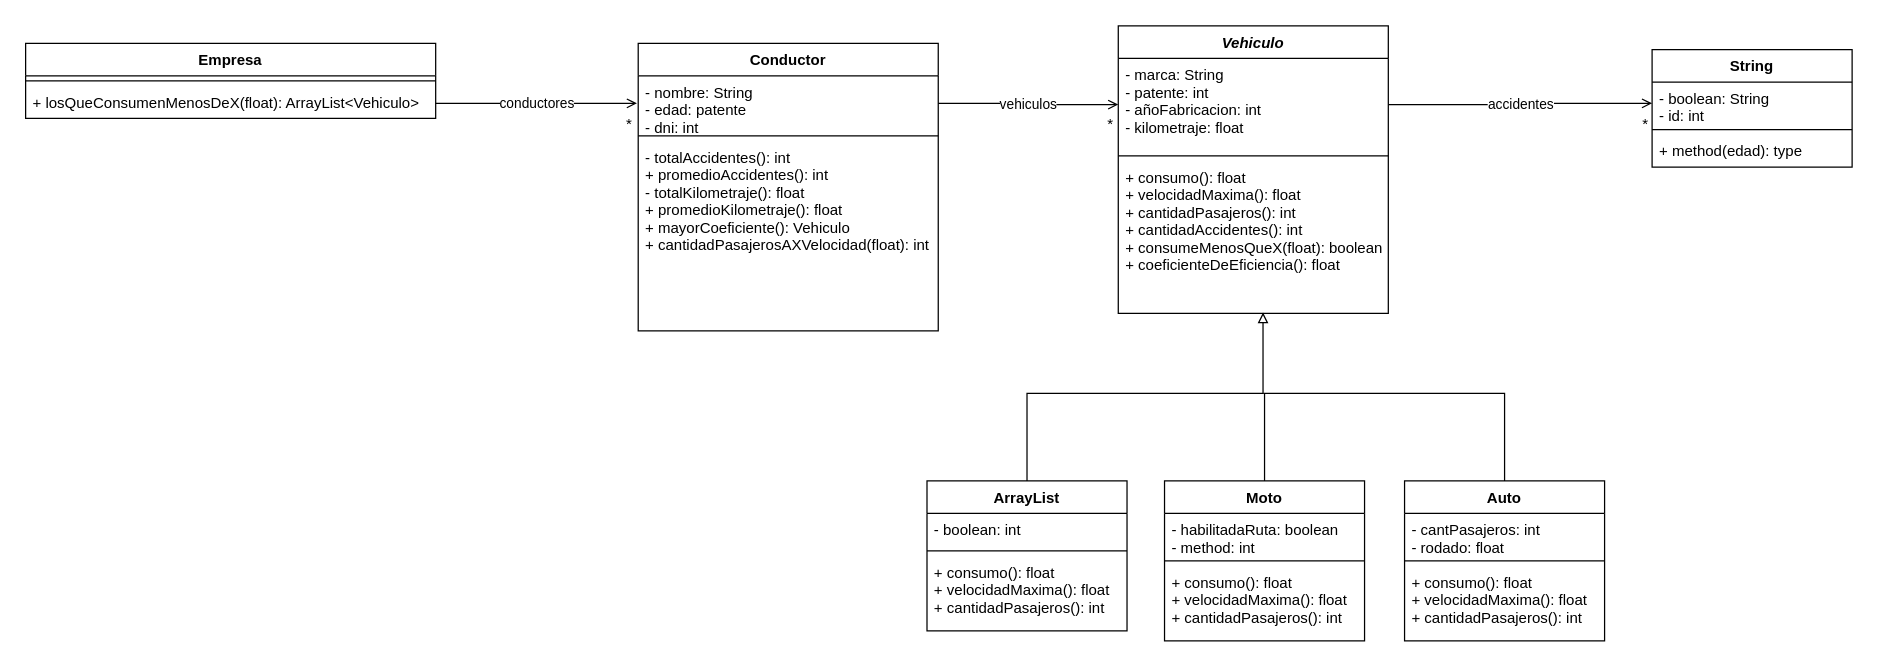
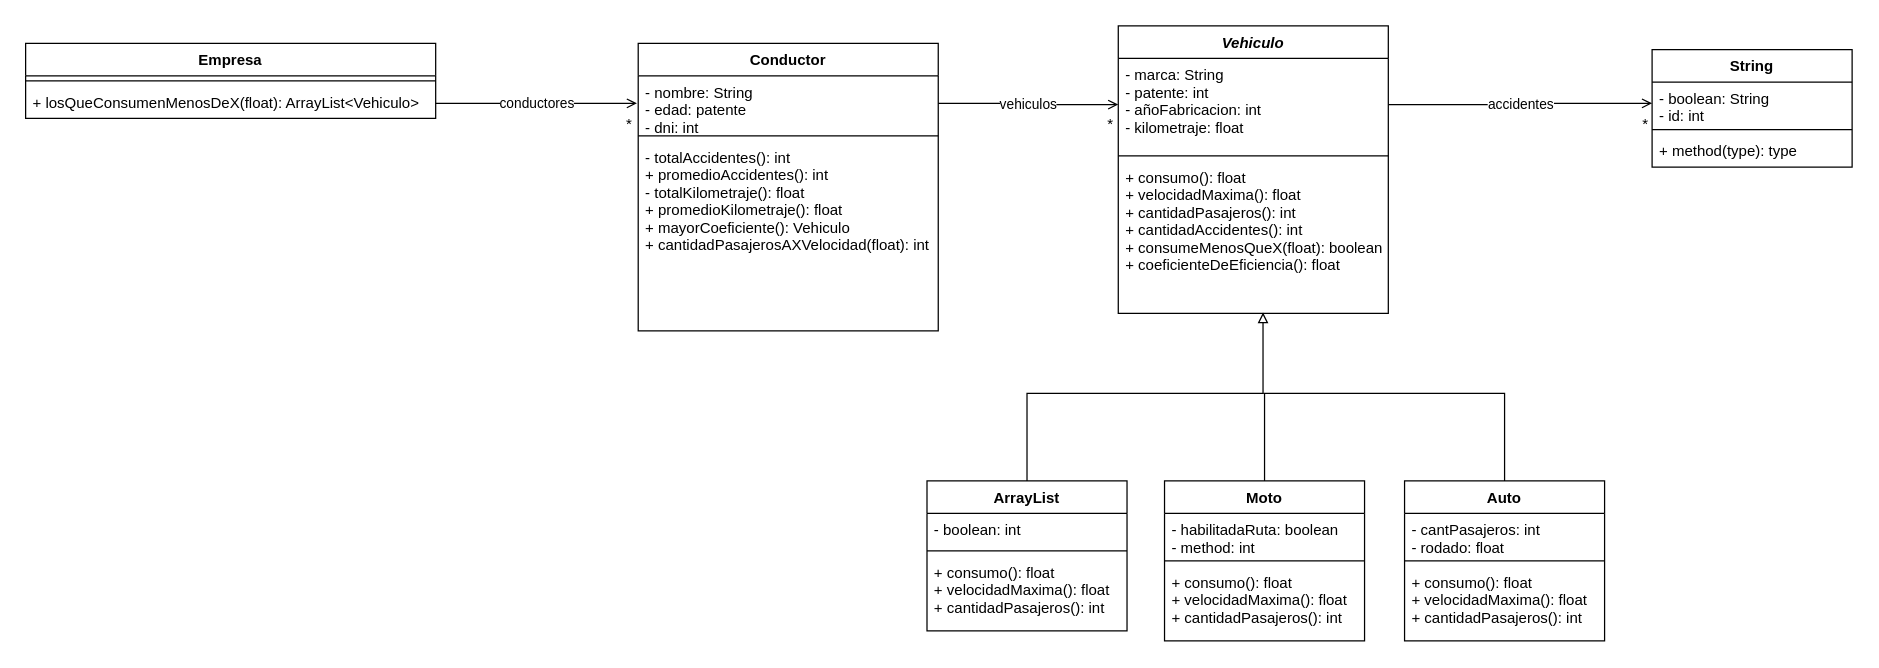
  <mxCell id="0" />
  <mxCell id="1" parent="0" />
  <mxCell id="2" value="Vehiculo" style="swimlane;fontStyle=3;align=center;verticalAlign=top;childLayout=stackLayout;horizontal=1;startSize=26;horizontalStack=0;resizeParent=1;resizeParentMax=0;resizeLast=0;collapsible=1;marginBottom=0;" parent="1" vertex="1"><mxGeometry x="894" y="20" width="216" height="230" as="geometry" /></mxCell>
  <mxCell id="3" value="- marca: String&#10;- patente: int&#10;- añoFabricacion: int&#10;- kilometraje: float" style="text;strokeColor=none;fillColor=none;align=left;verticalAlign=top;spacingLeft=4;spacingRight=4;overflow=hidden;rotatable=0;points=[[0,0.5],[1,0.5]];portConstraint=eastwest;" parent="2" vertex="1"><mxGeometry y="26" width="216" height="74" as="geometry" /></mxCell>
  <mxCell id="4" value="" style="line;strokeWidth=1;fillColor=none;align=left;verticalAlign=middle;spacingTop=-1;spacingLeft=3;spacingRight=3;rotatable=0;labelPosition=right;points=[];portConstraint=eastwest;" parent="2" vertex="1"><mxGeometry y="100" width="216" height="8" as="geometry" /></mxCell>
  <mxCell id="5" value="+ consumo(): float&#10;+ velocidadMaxima(): float&#10;+ cantidadPasajeros(): int&#10;+ cantidadAccidentes(): int&#10;+ consumeMenosQueX(float): boolean&#10;+ coeficienteDeEficiencia(): float" style="text;strokeColor=none;fillColor=none;align=left;verticalAlign=top;spacingLeft=4;spacingRight=4;overflow=hidden;rotatable=0;points=[[0,0.5],[1,0.5]];portConstraint=eastwest;" parent="2" vertex="1"><mxGeometry y="108" width="216" height="122" as="geometry" /></mxCell>
  <mxCell id="6" value="String" style="swimlane;fontStyle=1;align=center;verticalAlign=top;childLayout=stackLayout;horizontal=1;startSize=26;horizontalStack=0;resizeParent=1;resizeParentMax=0;resizeLast=0;collapsible=1;marginBottom=0;" parent="1" vertex="1"><mxGeometry x="1321" y="39" width="160" height="94" as="geometry" /></mxCell>
  <mxCell id="7" value="- boolean: String&#10;- id: int" style="text;strokeColor=none;fillColor=none;align=left;verticalAlign=top;spacingLeft=4;spacingRight=4;overflow=hidden;rotatable=0;points=[[0,0.5],[1,0.5]];portConstraint=eastwest;" parent="6" vertex="1"><mxGeometry y="26" width="160" height="34" as="geometry" /></mxCell>
  <mxCell id="8" value="" style="line;strokeWidth=1;fillColor=none;align=left;verticalAlign=middle;spacingTop=-1;spacingLeft=3;spacingRight=3;rotatable=0;labelPosition=right;points=[];portConstraint=eastwest;" parent="6" vertex="1"><mxGeometry y="60" width="160" height="8" as="geometry" /></mxCell>
- <mxCell id="9" value="+ method(edad): type" style="text;strokeColor=none;fillColor=none;align=left;verticalAlign=top;spacingLeft=4;spacingRight=4;overflow=hidden;rotatable=0;points=[[0,0.5],[1,0.5]];portConstraint=eastwest;" parent="6" vertex="1"><mxGeometry y="68" width="160" height="26" as="geometry" /></mxCell>
+ <mxCell id="9" value="+ method(type): type" style="text;strokeColor=none;fillColor=none;align=left;verticalAlign=top;spacingLeft=4;spacingRight=4;overflow=hidden;rotatable=0;points=[[0,0.5],[1,0.5]];portConstraint=eastwest;" parent="6" vertex="1"><mxGeometry y="68" width="160" height="26" as="geometry" /></mxCell>
  <mxCell id="10" value="accidentes" style="edgeStyle=orthogonalEdgeStyle;rounded=0;orthogonalLoop=1;jettySize=auto;html=1;exitX=1;exitY=0.5;exitDx=0;exitDy=0;entryX=0;entryY=0.5;entryDx=0;entryDy=0;endArrow=open;endFill=0;" parent="1" source="3" target="7" edge="1"><mxGeometry relative="1" as="geometry" /></mxCell>
  <mxCell id="11" value="*" style="text;html=1;strokeColor=none;fillColor=none;align=center;verticalAlign=middle;whiteSpace=wrap;rounded=0;" parent="1" vertex="1"><mxGeometry x="1311" y="94" width="10" height="10" as="geometry" /></mxCell>
  <mxCell id="12" value="Conductor" style="swimlane;fontStyle=1;align=center;verticalAlign=top;childLayout=stackLayout;horizontal=1;startSize=26;horizontalStack=0;resizeParent=1;resizeParentMax=0;resizeLast=0;collapsible=1;marginBottom=0;" parent="1" vertex="1"><mxGeometry x="510" y="34" width="240" height="230" as="geometry" /></mxCell>
  <mxCell id="13" value="- nombre: String&#10;- edad: patente&#10;- dni: int" style="text;strokeColor=none;fillColor=none;align=left;verticalAlign=top;spacingLeft=4;spacingRight=4;overflow=hidden;rotatable=0;points=[[0,0.5],[1,0.5]];portConstraint=eastwest;" parent="12" vertex="1"><mxGeometry y="26" width="240" height="44" as="geometry" /></mxCell>
  <mxCell id="14" value="" style="line;strokeWidth=1;fillColor=none;align=left;verticalAlign=middle;spacingTop=-1;spacingLeft=3;spacingRight=3;rotatable=0;labelPosition=right;points=[];portConstraint=eastwest;" parent="12" vertex="1"><mxGeometry y="70" width="240" height="8" as="geometry" /></mxCell>
  <mxCell id="15" value="- totalAccidentes(): int&#10;+ promedioAccidentes(): int&#10;- totalKilometraje(): float&#10;+ promedioKilometraje(): float&#10;+ mayorCoeficiente(): Vehiculo&#10;+ cantidadPasajerosAXVelocidad(float): int&#10;" style="text;strokeColor=none;fillColor=none;align=left;verticalAlign=top;spacingLeft=4;spacingRight=4;overflow=hidden;rotatable=0;points=[[0,0.5],[1,0.5]];portConstraint=eastwest;" parent="12" vertex="1"><mxGeometry y="78" width="240" height="152" as="geometry" /></mxCell>
  <mxCell id="16" value="vehiculos" style="edgeStyle=orthogonalEdgeStyle;rounded=0;orthogonalLoop=1;jettySize=auto;html=1;exitX=1;exitY=0.5;exitDx=0;exitDy=0;endArrow=open;endFill=0;" parent="1" source="13" target="3" edge="1"><mxGeometry relative="1" as="geometry" /></mxCell>
  <mxCell id="17" value="*" style="text;html=1;strokeColor=none;fillColor=none;align=center;verticalAlign=middle;whiteSpace=wrap;rounded=0;" parent="1" vertex="1"><mxGeometry x="883" y="94" width="10" height="10" as="geometry" /></mxCell>
  <mxCell id="18" style="edgeStyle=orthogonalEdgeStyle;rounded=0;orthogonalLoop=1;jettySize=auto;html=1;exitX=0.5;exitY=0;exitDx=0;exitDy=0;endArrow=block;endFill=0;entryX=0.536;entryY=0.994;entryDx=0;entryDy=0;entryPerimeter=0;" parent="1" source="19" target="5" edge="1"><mxGeometry relative="1" as="geometry"><mxPoint x="980" y="254" as="targetPoint" /><Array as="points"><mxPoint x="821" y="314" /><mxPoint x="1010" y="314" /></Array></mxGeometry></mxCell>
  <mxCell id="19" value="ArrayList" style="swimlane;fontStyle=1;align=center;verticalAlign=top;childLayout=stackLayout;horizontal=1;startSize=26;horizontalStack=0;resizeParent=1;resizeParentMax=0;resizeLast=0;collapsible=1;marginBottom=0;" parent="1" vertex="1"><mxGeometry x="741" y="384" width="160" height="120" as="geometry" /></mxCell>
  <mxCell id="20" value="- boolean: int" style="text;strokeColor=none;fillColor=none;align=left;verticalAlign=top;spacingLeft=4;spacingRight=4;overflow=hidden;rotatable=0;points=[[0,0.5],[1,0.5]];portConstraint=eastwest;" parent="19" vertex="1"><mxGeometry y="26" width="160" height="26" as="geometry" /></mxCell>
  <mxCell id="21" value="" style="line;strokeWidth=1;fillColor=none;align=left;verticalAlign=middle;spacingTop=-1;spacingLeft=3;spacingRight=3;rotatable=0;labelPosition=right;points=[];portConstraint=eastwest;" parent="19" vertex="1"><mxGeometry y="52" width="160" height="8" as="geometry" /></mxCell>
  <mxCell id="22" value="+ consumo(): float&#10;+ velocidadMaxima(): float&#10;+ cantidadPasajeros(): int" style="text;strokeColor=none;fillColor=none;align=left;verticalAlign=top;spacingLeft=4;spacingRight=4;overflow=hidden;rotatable=0;points=[[0,0.5],[1,0.5]];portConstraint=eastwest;" parent="19" vertex="1"><mxGeometry y="60" width="160" height="60" as="geometry" /></mxCell>
  <mxCell id="23" style="edgeStyle=orthogonalEdgeStyle;rounded=0;orthogonalLoop=1;jettySize=auto;html=1;exitX=0.5;exitY=0;exitDx=0;exitDy=0;endArrow=none;endFill=0;" edge="1" parent="1" source="24"><mxGeometry relative="1" as="geometry"><mxPoint x="1011" y="314" as="targetPoint" /><Array as="points"><mxPoint x="1011" y="384" /></Array></mxGeometry></mxCell>
  <mxCell id="24" value="Moto" style="swimlane;fontStyle=1;align=center;verticalAlign=top;childLayout=stackLayout;horizontal=1;startSize=26;horizontalStack=0;resizeParent=1;resizeParentMax=0;resizeLast=0;collapsible=1;marginBottom=0;" vertex="1" parent="1"><mxGeometry x="931" y="384" width="160" height="128" as="geometry" /></mxCell>
  <mxCell id="25" value="- habilitadaRuta: boolean&#10;- method: int" style="text;strokeColor=none;fillColor=none;align=left;verticalAlign=top;spacingLeft=4;spacingRight=4;overflow=hidden;rotatable=0;points=[[0,0.5],[1,0.5]];portConstraint=eastwest;" vertex="1" parent="24"><mxGeometry y="26" width="160" height="34" as="geometry" /></mxCell>
  <mxCell id="26" value="" style="line;strokeWidth=1;fillColor=none;align=left;verticalAlign=middle;spacingTop=-1;spacingLeft=3;spacingRight=3;rotatable=0;labelPosition=right;points=[];portConstraint=eastwest;" vertex="1" parent="24"><mxGeometry y="60" width="160" height="8" as="geometry" /></mxCell>
  <mxCell id="27" value="+ consumo(): float&#10;+ velocidadMaxima(): float&#10;+ cantidadPasajeros(): int" style="text;strokeColor=none;fillColor=none;align=left;verticalAlign=top;spacingLeft=4;spacingRight=4;overflow=hidden;rotatable=0;points=[[0,0.5],[1,0.5]];portConstraint=eastwest;" vertex="1" parent="24"><mxGeometry y="68" width="160" height="60" as="geometry" /></mxCell>
  <mxCell id="28" style="edgeStyle=orthogonalEdgeStyle;rounded=0;orthogonalLoop=1;jettySize=auto;html=1;exitX=0.5;exitY=0;exitDx=0;exitDy=0;endArrow=none;endFill=0;" edge="1" parent="1" source="29"><mxGeometry relative="1" as="geometry"><mxPoint x="1010" y="314" as="targetPoint" /><Array as="points"><mxPoint x="1203" y="314" /></Array></mxGeometry></mxCell>
  <mxCell id="29" value="Auto" style="swimlane;fontStyle=1;align=center;verticalAlign=top;childLayout=stackLayout;horizontal=1;startSize=26;horizontalStack=0;resizeParent=1;resizeParentMax=0;resizeLast=0;collapsible=1;marginBottom=0;" vertex="1" parent="1"><mxGeometry x="1123" y="384" width="160" height="128" as="geometry" /></mxCell>
  <mxCell id="30" value="- cantPasajeros: int&#10;- rodado: float" style="text;strokeColor=none;fillColor=none;align=left;verticalAlign=top;spacingLeft=4;spacingRight=4;overflow=hidden;rotatable=0;points=[[0,0.5],[1,0.5]];portConstraint=eastwest;" vertex="1" parent="29"><mxGeometry y="26" width="160" height="34" as="geometry" /></mxCell>
  <mxCell id="31" value="" style="line;strokeWidth=1;fillColor=none;align=left;verticalAlign=middle;spacingTop=-1;spacingLeft=3;spacingRight=3;rotatable=0;labelPosition=right;points=[];portConstraint=eastwest;" vertex="1" parent="29"><mxGeometry y="60" width="160" height="8" as="geometry" /></mxCell>
  <mxCell id="32" value="+ consumo(): float&#10;+ velocidadMaxima(): float&#10;+ cantidadPasajeros(): int" style="text;strokeColor=none;fillColor=none;align=left;verticalAlign=top;spacingLeft=4;spacingRight=4;overflow=hidden;rotatable=0;points=[[0,0.5],[1,0.5]];portConstraint=eastwest;" vertex="1" parent="29"><mxGeometry y="68" width="160" height="60" as="geometry" /></mxCell>
  <mxCell id="33" value="Empresa" style="swimlane;fontStyle=1;align=center;verticalAlign=top;childLayout=stackLayout;horizontal=1;startSize=26;horizontalStack=0;resizeParent=1;resizeParentMax=0;resizeLast=0;collapsible=1;marginBottom=0;" vertex="1" parent="1"><mxGeometry x="20" y="34" width="328" height="60" as="geometry" /></mxCell>
  <mxCell id="34" value="" style="line;strokeWidth=1;fillColor=none;align=left;verticalAlign=middle;spacingTop=-1;spacingLeft=3;spacingRight=3;rotatable=0;labelPosition=right;points=[];portConstraint=eastwest;" vertex="1" parent="33"><mxGeometry y="26" width="328" height="8" as="geometry" /></mxCell>
  <mxCell id="35" value="+ losQueConsumenMenosDeX(float): ArrayList&lt;Vehiculo&gt;" style="text;strokeColor=none;fillColor=none;align=left;verticalAlign=top;spacingLeft=4;spacingRight=4;overflow=hidden;rotatable=0;points=[[0,0.5],[1,0.5]];portConstraint=eastwest;" vertex="1" parent="33"><mxGeometry y="34" width="328" height="26" as="geometry" /></mxCell>
  <mxCell id="36" value="conductores" style="edgeStyle=orthogonalEdgeStyle;rounded=0;orthogonalLoop=1;jettySize=auto;html=1;exitX=1;exitY=0.5;exitDx=0;exitDy=0;entryX=0;entryY=0.5;entryDx=0;entryDy=0;endArrow=open;endFill=0;" edge="1" parent="1"><mxGeometry relative="1" as="geometry"><mxPoint x="348" y="82" as="sourcePoint" /><mxPoint x="509" y="82" as="targetPoint" /></mxGeometry></mxCell>
  <mxCell id="37" value="*" style="text;html=1;strokeColor=none;fillColor=none;align=center;verticalAlign=middle;whiteSpace=wrap;rounded=0;" vertex="1" parent="1"><mxGeometry x="498" y="94" width="10" height="10" as="geometry" /></mxCell>
